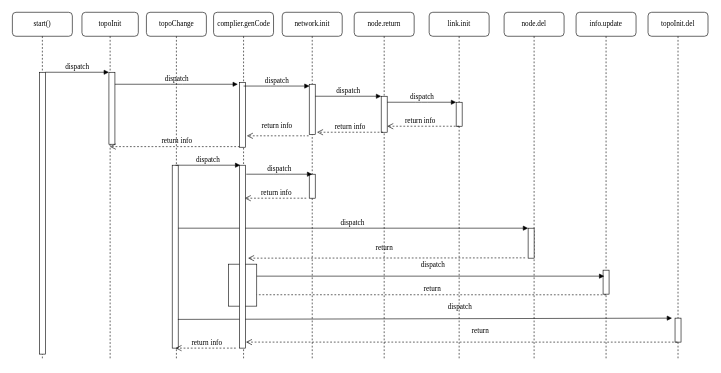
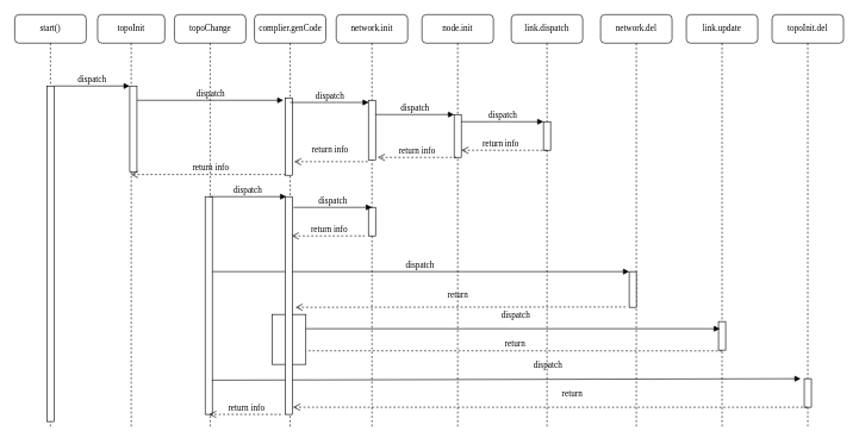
  <mxCell id="0" />
  <mxCell id="1" parent="0" />
  <mxCell id="2" value="topoInit" style="shape=umlLifeline;perimeter=lifelinePerimeter;whiteSpace=wrap;html=1;container=1;collapsible=0;recursiveResize=0;outlineConnect=0;rounded=1;shadow=0;comic=0;labelBackgroundColor=none;strokeColor=#000000;strokeWidth=1;fillColor=#FFFFFF;fontFamily=Verdana;fontSize=12;fontColor=#000000;align=center;" parent="1" vertex="1"><mxGeometry x="136" y="20" width="94" height="580" as="geometry" /></mxCell>
  <mxCell id="3" value="" style="html=1;points=[];perimeter=orthogonalPerimeter;rounded=0;shadow=0;comic=0;labelBackgroundColor=none;strokeColor=#000000;strokeWidth=1;fillColor=#FFFFFF;fontFamily=Verdana;fontSize=12;fontColor=#000000;align=center;" parent="2" vertex="1"><mxGeometry x="45" y="100" width="10" height="120" as="geometry" /></mxCell>
  <mxCell id="4" value="network.init" style="shape=umlLifeline;perimeter=lifelinePerimeter;whiteSpace=wrap;html=1;container=1;collapsible=0;recursiveResize=0;outlineConnect=0;rounded=1;shadow=0;comic=0;labelBackgroundColor=none;strokeColor=#000000;strokeWidth=1;fillColor=#FFFFFF;fontFamily=Verdana;fontSize=12;fontColor=#000000;align=center;" parent="1" vertex="1"><mxGeometry x="470" y="20" width="100" height="580" as="geometry" /></mxCell>
  <mxCell id="5" value="" style="html=1;points=[];perimeter=orthogonalPerimeter;rounded=0;shadow=0;comic=0;labelBackgroundColor=none;strokeColor=#000000;strokeWidth=1;fillColor=#FFFFFF;fontFamily=Verdana;fontSize=12;fontColor=#000000;align=center;" parent="4" vertex="1"><mxGeometry x="45" y="120" width="10" height="84" as="geometry" /></mxCell>
  <mxCell id="6" value="" style="html=1;points=[];perimeter=orthogonalPerimeter;rounded=0;shadow=0;comic=0;labelBackgroundColor=none;strokeColor=#000000;strokeWidth=1;fillColor=#FFFFFF;fontFamily=Verdana;fontSize=12;fontColor=#000000;align=center;" parent="4" vertex="1"><mxGeometry x="45" y="270" width="10" height="40" as="geometry" /></mxCell>
- <mxCell id="7" value="node.return" style="shape=umlLifeline;perimeter=lifelinePerimeter;whiteSpace=wrap;html=1;container=1;collapsible=0;recursiveResize=0;outlineConnect=0;rounded=1;shadow=0;comic=0;labelBackgroundColor=none;strokeColor=#000000;strokeWidth=1;fillColor=#FFFFFF;fontFamily=Verdana;fontSize=12;fontColor=#000000;align=center;" parent="1" vertex="1"><mxGeometry x="590" y="20" width="100" height="580" as="geometry" /></mxCell>
- <mxCell id="8" value="link.init" style="shape=umlLifeline;perimeter=lifelinePerimeter;whiteSpace=wrap;html=1;container=1;collapsible=0;recursiveResize=0;outlineConnect=0;rounded=1;shadow=0;comic=0;labelBackgroundColor=none;strokeColor=#000000;strokeWidth=1;fillColor=#FFFFFF;fontFamily=Verdana;fontSize=12;fontColor=#000000;align=center;" parent="1" vertex="1"><mxGeometry x="715" y="20" width="100" height="580" as="geometry" /></mxCell>
+ <mxCell id="7" value="node.init" style="shape=umlLifeline;perimeter=lifelinePerimeter;whiteSpace=wrap;html=1;container=1;collapsible=0;recursiveResize=0;outlineConnect=0;rounded=1;shadow=0;comic=0;labelBackgroundColor=none;strokeColor=#000000;strokeWidth=1;fillColor=#FFFFFF;fontFamily=Verdana;fontSize=12;fontColor=#000000;align=center;" parent="1" vertex="1"><mxGeometry x="590" y="20" width="100" height="580" as="geometry" /></mxCell>
+ <mxCell id="8" value="link.dispatch" style="shape=umlLifeline;perimeter=lifelinePerimeter;whiteSpace=wrap;html=1;container=1;collapsible=0;recursiveResize=0;outlineConnect=0;rounded=1;shadow=0;comic=0;labelBackgroundColor=none;strokeColor=#000000;strokeWidth=1;fillColor=#FFFFFF;fontFamily=Verdana;fontSize=12;fontColor=#000000;align=center;" parent="1" vertex="1"><mxGeometry x="715" y="20" width="100" height="580" as="geometry" /></mxCell>
  <mxCell id="9" value="" style="html=1;points=[];perimeter=orthogonalPerimeter;rounded=0;shadow=0;comic=0;labelBackgroundColor=none;strokeColor=#000000;strokeWidth=1;fillColor=#FFFFFF;fontFamily=Verdana;fontSize=12;fontColor=#000000;align=center;" parent="8" vertex="1"><mxGeometry x="45" y="150" width="10" height="40" as="geometry" /></mxCell>
- <mxCell id="10" value="node.del" style="shape=umlLifeline;perimeter=lifelinePerimeter;whiteSpace=wrap;html=1;container=1;collapsible=0;recursiveResize=0;outlineConnect=0;rounded=1;shadow=0;comic=0;labelBackgroundColor=none;strokeColor=#000000;strokeWidth=1;fillColor=#FFFFFF;fontFamily=Verdana;fontSize=12;fontColor=#000000;align=center;" parent="1" vertex="1"><mxGeometry x="840" y="20" width="100" height="580" as="geometry" /></mxCell>
- <mxCell id="11" value="info.update" style="shape=umlLifeline;perimeter=lifelinePerimeter;whiteSpace=wrap;html=1;container=1;collapsible=0;recursiveResize=0;outlineConnect=0;rounded=1;shadow=0;comic=0;labelBackgroundColor=none;strokeColor=#000000;strokeWidth=1;fillColor=#FFFFFF;fontFamily=Verdana;fontSize=12;fontColor=#000000;align=center;" parent="1" vertex="1"><mxGeometry x="960" y="20" width="100" height="580" as="geometry" /></mxCell>
+ <mxCell id="10" value="network.del" style="shape=umlLifeline;perimeter=lifelinePerimeter;whiteSpace=wrap;html=1;container=1;collapsible=0;recursiveResize=0;outlineConnect=0;rounded=1;shadow=0;comic=0;labelBackgroundColor=none;strokeColor=#000000;strokeWidth=1;fillColor=#FFFFFF;fontFamily=Verdana;fontSize=12;fontColor=#000000;align=center;" parent="1" vertex="1"><mxGeometry x="840" y="20" width="100" height="580" as="geometry" /></mxCell>
+ <mxCell id="11" value="link.update" style="shape=umlLifeline;perimeter=lifelinePerimeter;whiteSpace=wrap;html=1;container=1;collapsible=0;recursiveResize=0;outlineConnect=0;rounded=1;shadow=0;comic=0;labelBackgroundColor=none;strokeColor=#000000;strokeWidth=1;fillColor=#FFFFFF;fontFamily=Verdana;fontSize=12;fontColor=#000000;align=center;" parent="1" vertex="1"><mxGeometry x="960" y="20" width="100" height="580" as="geometry" /></mxCell>
  <mxCell id="12" value="" style="html=1;points=[];perimeter=orthogonalPerimeter;rounded=0;shadow=0;comic=0;labelBackgroundColor=none;strokeColor=#000000;strokeWidth=1;fillColor=#FFFFFF;fontFamily=Verdana;fontSize=12;fontColor=#000000;align=center;" parent="11" vertex="1"><mxGeometry x="45" y="430" width="10" height="40" as="geometry" /></mxCell>
  <mxCell id="13" value="start()" style="shape=umlLifeline;perimeter=lifelinePerimeter;whiteSpace=wrap;html=1;container=1;collapsible=0;recursiveResize=0;outlineConnect=0;rounded=1;shadow=0;comic=0;labelBackgroundColor=none;strokeColor=#000000;strokeWidth=1;fillColor=#FFFFFF;fontFamily=Verdana;fontSize=12;fontColor=#000000;align=center;" parent="1" vertex="1"><mxGeometry x="20" y="20" width="100" height="580" as="geometry" /></mxCell>
  <mxCell id="14" value="" style="html=1;points=[];perimeter=orthogonalPerimeter;rounded=0;shadow=0;comic=0;labelBackgroundColor=none;strokeColor=#000000;strokeWidth=1;fillColor=#FFFFFF;fontFamily=Verdana;fontSize=12;fontColor=#000000;align=center;" parent="13" vertex="1"><mxGeometry x="45" y="100" width="10" height="470" as="geometry" /></mxCell>
  <mxCell id="15" value="" style="html=1;points=[];perimeter=orthogonalPerimeter;rounded=0;shadow=0;comic=0;labelBackgroundColor=none;strokeColor=#000000;strokeWidth=1;fillColor=#FFFFFF;fontFamily=Verdana;fontSize=12;fontColor=#000000;align=center;" parent="1" vertex="1"><mxGeometry x="635" y="160" width="10" height="60" as="geometry" /></mxCell>
  <mxCell id="16" value="dispatch" style="html=1;verticalAlign=bottom;endArrow=block;labelBackgroundColor=none;fontFamily=Verdana;fontSize=12;edgeStyle=elbowEdgeStyle;elbow=vertical;" parent="1" source="5" target="15" edge="1"><mxGeometry relative="1" as="geometry"><mxPoint x="630" y="160" as="sourcePoint" /><Array as="points"><mxPoint x="580" y="160" /></Array></mxGeometry></mxCell>
  <mxCell id="17" value="dispatch" style="html=1;verticalAlign=bottom;endArrow=block;entryX=0;entryY=0;labelBackgroundColor=none;fontFamily=Verdana;fontSize=12;edgeStyle=elbowEdgeStyle;elbow=vertical;" parent="1" source="15" target="9" edge="1"><mxGeometry relative="1" as="geometry"><mxPoint x="770" y="170" as="sourcePoint" /></mxGeometry></mxCell>
  <mxCell id="18" value="" style="html=1;points=[];perimeter=orthogonalPerimeter;rounded=0;shadow=0;comic=0;labelBackgroundColor=none;strokeColor=#000000;strokeWidth=1;fillColor=#FFFFFF;fontFamily=Verdana;fontSize=12;fontColor=#000000;align=center;" parent="1" vertex="1"><mxGeometry x="880" y="380" width="10" height="50" as="geometry" /></mxCell>
  <mxCell id="19" value="dispatch" style="html=1;verticalAlign=bottom;endArrow=block;entryX=0;entryY=0;labelBackgroundColor=none;fontFamily=Verdana;fontSize=12;" parent="1" source="25" target="18" edge="1"><mxGeometry relative="1" as="geometry"><mxPoint x="630" y="360" as="sourcePoint" /></mxGeometry></mxCell>
  <mxCell id="20" value="dispatch" style="html=1;verticalAlign=bottom;endArrow=block;entryX=0;entryY=0;labelBackgroundColor=none;fontFamily=Verdana;fontSize=12;edgeStyle=elbowEdgeStyle;elbow=vertical;" parent="1" source="14" target="3" edge="1"><mxGeometry relative="1" as="geometry"><mxPoint x="340" y="130" as="sourcePoint" /></mxGeometry></mxCell>
  <mxCell id="21" value="dispatch" style="html=1;verticalAlign=bottom;endArrow=block;labelBackgroundColor=none;fontFamily=Verdana;fontSize=12;edgeStyle=elbowEdgeStyle;elbow=vertical;" parent="1" source="3" edge="1"><mxGeometry relative="1" as="geometry"><mxPoint x="490" y="140" as="sourcePoint" /><mxPoint x="396" y="140" as="targetPoint" /></mxGeometry></mxCell>
  <mxCell id="22" value="return info" style="html=1;verticalAlign=bottom;endArrow=open;dashed=1;endSize=8;labelBackgroundColor=none;fontFamily=Verdana;fontSize=12;edgeStyle=elbowEdgeStyle;elbow=vertical;exitX=0.3;exitY=1;exitDx=0;exitDy=0;exitPerimeter=0;" parent="1" source="15" edge="1"><mxGeometry relative="1" as="geometry"><mxPoint x="528" y="220" as="targetPoint" /><Array as="points"><mxPoint x="615" y="220" /><mxPoint x="645" y="220" /></Array><mxPoint x="670" y="220" as="sourcePoint" /></mxGeometry></mxCell>
  <mxCell id="23" value="return info" style="html=1;verticalAlign=bottom;endArrow=open;dashed=1;endSize=8;labelBackgroundColor=none;fontFamily=Verdana;fontSize=12;edgeStyle=elbowEdgeStyle;elbow=vertical;" parent="1" target="2" edge="1" source="38"><mxGeometry relative="1" as="geometry"><mxPoint x="208" y="253" as="targetPoint" /><Array as="points"><mxPoint x="337" y="244" /></Array><mxPoint x="389" y="243" as="sourcePoint" /></mxGeometry></mxCell>
  <mxCell id="24" value="return info" style="html=1;verticalAlign=bottom;endArrow=open;dashed=1;endSize=8;labelBackgroundColor=none;fontFamily=Verdana;fontSize=12;edgeStyle=elbowEdgeStyle;elbow=vertical;exitX=0.5;exitY=0.333;exitDx=0;exitDy=0;exitPerimeter=0;" parent="1" edge="1"><mxGeometry x="0.083" relative="1" as="geometry"><mxPoint x="645" y="210" as="targetPoint" /><Array as="points"><mxPoint x="740" y="210" /><mxPoint x="770" y="210" /></Array><mxPoint x="765" y="210" as="sourcePoint" /><mxPoint as="offset" /></mxGeometry></mxCell>
  <mxCell id="25" value="topoChange" style="shape=umlLifeline;perimeter=lifelinePerimeter;whiteSpace=wrap;html=1;container=1;collapsible=0;recursiveResize=0;outlineConnect=0;rounded=1;shadow=0;comic=0;labelBackgroundColor=none;strokeColor=#000000;strokeWidth=1;fillColor=#FFFFFF;fontFamily=Verdana;fontSize=12;fontColor=#000000;align=center;" parent="1" vertex="1"><mxGeometry x="243.5" y="20" width="100" height="580" as="geometry" /></mxCell>
  <mxCell id="26" value="" style="html=1;points=[];perimeter=orthogonalPerimeter;rounded=0;shadow=0;comic=0;labelBackgroundColor=none;strokeColor=#000000;strokeWidth=1;fillColor=#FFFFFF;fontFamily=Verdana;fontSize=12;fontColor=#000000;align=center;" parent="25" vertex="1"><mxGeometry x="43" y="255" width="10" height="305" as="geometry" /></mxCell>
  <mxCell id="27" value="dispatch" style="html=1;verticalAlign=bottom;endArrow=block;labelBackgroundColor=none;fontFamily=Verdana;fontSize=12;edgeStyle=elbowEdgeStyle;elbow=vertical;" parent="1" edge="1"><mxGeometry relative="1" as="geometry"><mxPoint x="292" y="275" as="sourcePoint" /><mxPoint x="400" y="275" as="targetPoint" /></mxGeometry></mxCell>
  <mxCell id="28" value="dispatch" style="html=1;verticalAlign=bottom;endArrow=block;labelBackgroundColor=none;fontFamily=Verdana;fontSize=12;edgeStyle=elbowEdgeStyle;elbow=vertical;" parent="1" edge="1"><mxGeometry relative="1" as="geometry"><mxPoint x="410" y="290" as="sourcePoint" /><Array as="points"><mxPoint x="465" y="290" /></Array><mxPoint x="520" y="290" as="targetPoint" /></mxGeometry></mxCell>
  <mxCell id="29" value="return info" style="html=1;verticalAlign=bottom;endArrow=open;dashed=1;endSize=8;labelBackgroundColor=none;fontFamily=Verdana;fontSize=12;edgeStyle=elbowEdgeStyle;elbow=vertical;" parent="1" edge="1"><mxGeometry x="-0.024" relative="1" as="geometry"><mxPoint x="407.5" y="330" as="targetPoint" /><Array as="points"><mxPoint x="502.5" y="330" /><mxPoint x="532.5" y="330" /></Array><mxPoint x="510" y="330" as="sourcePoint" /><mxPoint as="offset" /></mxGeometry></mxCell>
  <mxCell id="30" value="return" style="html=1;verticalAlign=bottom;endArrow=open;dashed=1;endSize=8;exitX=0;exitY=0.95;labelBackgroundColor=none;fontFamily=Verdana;fontSize=12;" parent="1" edge="1"><mxGeometry x="0.018" y="-8" relative="1" as="geometry"><mxPoint x="413" y="430" as="targetPoint" /><mxPoint x="875" y="429.5" as="sourcePoint" /><mxPoint as="offset" /></mxGeometry></mxCell>
  <mxCell id="31" value="return" style="html=1;verticalAlign=bottom;endArrow=open;dashed=1;endSize=8;exitX=0.5;exitY=0.845;labelBackgroundColor=none;fontFamily=Verdana;fontSize=12;entryX=1.25;entryY=0.596;entryDx=0;entryDy=0;entryPerimeter=0;exitDx=0;exitDy=0;exitPerimeter=0;" parent="1" edge="1"><mxGeometry x="-0.035" y="-1" relative="1" as="geometry"><mxPoint x="409" y="490.98" as="targetPoint" /><mxPoint x="1010" y="491.1" as="sourcePoint" /><mxPoint as="offset" /></mxGeometry></mxCell>
  <mxCell id="32" value="dispatch" style="html=1;verticalAlign=bottom;endArrow=block;entryX=0.2;entryY=0.25;labelBackgroundColor=none;fontFamily=Verdana;fontSize=12;entryDx=0;entryDy=0;entryPerimeter=0;" parent="1" target="12" edge="1"><mxGeometry x="0.033" y="10" relative="1" as="geometry"><mxPoint x="413.5" y="460" as="sourcePoint" /><mxPoint x="886.5" y="460" as="targetPoint" /><mxPoint as="offset" /></mxGeometry></mxCell>
  <mxCell id="33" value="topoInit.del" style="shape=umlLifeline;perimeter=lifelinePerimeter;whiteSpace=wrap;html=1;container=1;collapsible=0;recursiveResize=0;outlineConnect=0;rounded=1;shadow=0;comic=0;labelBackgroundColor=none;strokeColor=#000000;strokeWidth=1;fillColor=#FFFFFF;fontFamily=Verdana;fontSize=12;fontColor=#000000;align=center;" parent="1" vertex="1"><mxGeometry x="1080" y="20" width="100" height="580" as="geometry" /></mxCell>
  <mxCell id="34" value="" style="html=1;points=[];perimeter=orthogonalPerimeter;rounded=0;shadow=0;comic=0;labelBackgroundColor=none;strokeColor=#000000;strokeWidth=1;fillColor=#FFFFFF;fontFamily=Verdana;fontSize=12;fontColor=#000000;align=center;" parent="33" vertex="1"><mxGeometry x="45" y="510" width="10" height="40" as="geometry" /></mxCell>
  <mxCell id="35" value="dispatch" style="html=1;verticalAlign=bottom;endArrow=block;labelBackgroundColor=none;fontFamily=Verdana;fontSize=12;exitX=0.95;exitY=0.843;exitDx=0;exitDy=0;exitPerimeter=0;" parent="1" source="26" edge="1"><mxGeometry x="0.139" y="10" relative="1" as="geometry"><mxPoint x="423.5" y="530" as="sourcePoint" /><mxPoint x="1120" y="530" as="targetPoint" /><mxPoint x="1" as="offset" /></mxGeometry></mxCell>
  <mxCell id="36" value="return" style="html=1;verticalAlign=bottom;endArrow=open;dashed=1;endSize=8;exitX=0.4;exitY=1;labelBackgroundColor=none;fontFamily=Verdana;fontSize=12;entryX=1.25;entryY=0.596;entryDx=0;entryDy=0;entryPerimeter=0;exitDx=0;exitDy=0;exitPerimeter=0;" parent="1" source="34" edge="1"><mxGeometry x="-0.086" y="-10" relative="1" as="geometry"><mxPoint x="409.5" y="569.98" as="targetPoint" /><mxPoint x="1010.5" y="570.1" as="sourcePoint" /><mxPoint as="offset" /></mxGeometry></mxCell>
  <mxCell id="37" value="return info" style="html=1;verticalAlign=bottom;endArrow=open;dashed=1;endSize=8;labelBackgroundColor=none;fontFamily=Verdana;fontSize=12;edgeStyle=elbowEdgeStyle;elbow=vertical;" parent="1" edge="1"><mxGeometry x="-0.024" relative="1" as="geometry"><mxPoint x="292" y="580" as="targetPoint" /><Array as="points"><mxPoint x="385" y="580" /><mxPoint x="415" y="580" /></Array><mxPoint x="392.5" y="580" as="sourcePoint" /><mxPoint as="offset" /></mxGeometry></mxCell>
  <mxCell id="38" value="complier.genCode" style="shape=umlLifeline;perimeter=lifelinePerimeter;whiteSpace=wrap;html=1;container=1;collapsible=0;recursiveResize=0;outlineConnect=0;rounded=1;shadow=0;comic=0;labelBackgroundColor=none;strokeColor=#000000;strokeWidth=1;fillColor=#FFFFFF;fontFamily=Verdana;fontSize=12;fontColor=#000000;align=center;" vertex="1" parent="1"><mxGeometry x="355.5" y="20" width="100" height="580" as="geometry" /></mxCell>
  <mxCell id="39" value="" style="rounded=0;whiteSpace=wrap;html=1;" vertex="1" parent="38"><mxGeometry x="25" y="420" width="47" height="70" as="geometry" /></mxCell>
  <mxCell id="40" value="" style="html=1;points=[];perimeter=orthogonalPerimeter;rounded=0;shadow=0;comic=0;labelBackgroundColor=none;strokeColor=#000000;strokeWidth=1;fillColor=#FFFFFF;fontFamily=Verdana;fontSize=12;fontColor=#000000;align=center;" vertex="1" parent="38"><mxGeometry x="43" y="255" width="10" height="305" as="geometry" /></mxCell>
  <mxCell id="41" value="" style="html=1;points=[];perimeter=orthogonalPerimeter;rounded=0;shadow=0;comic=0;labelBackgroundColor=none;strokeColor=#000000;strokeWidth=1;fillColor=#FFFFFF;fontFamily=Verdana;fontSize=12;fontColor=#000000;align=center;" vertex="1" parent="38"><mxGeometry x="43" y="117" width="10" height="108" as="geometry" /></mxCell>
  <mxCell id="42" value="dispatch" style="html=1;verticalAlign=bottom;endArrow=block;labelBackgroundColor=none;fontFamily=Verdana;fontSize=12;edgeStyle=elbowEdgeStyle;elbow=vertical;" edge="1" parent="1"><mxGeometry relative="1" as="geometry"><mxPoint x="405.5" y="143" as="sourcePoint" /><Array as="points"><mxPoint x="460.5" y="143" /></Array><mxPoint x="515.5" y="143" as="targetPoint" /></mxGeometry></mxCell>
  <mxCell id="43" value="return info" style="html=1;verticalAlign=bottom;endArrow=open;dashed=1;endSize=8;labelBackgroundColor=none;fontFamily=Verdana;fontSize=12;edgeStyle=elbowEdgeStyle;elbow=vertical;" edge="1" parent="1"><mxGeometry x="0.025" y="-7" relative="1" as="geometry"><mxPoint x="411" y="226" as="targetPoint" /><Array as="points"><mxPoint x="500.5" y="226" /><mxPoint x="530.5" y="226" /></Array><mxPoint x="514" y="226" as="sourcePoint" /><mxPoint as="offset" /></mxGeometry></mxCell>
